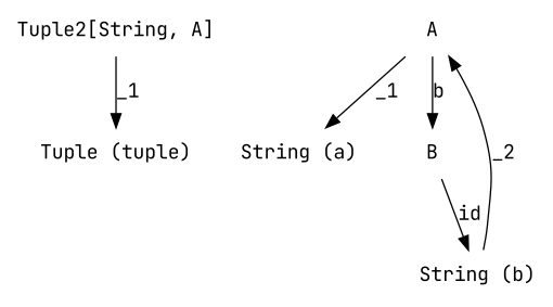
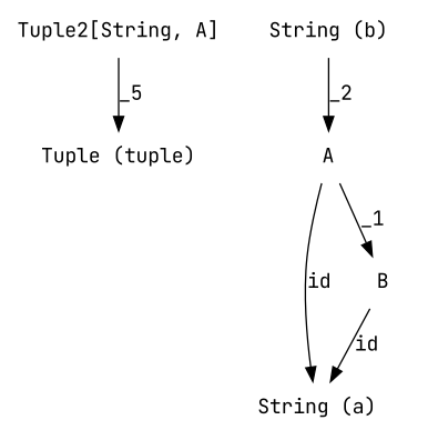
  digraph {
    fontname="JetBrains Mono"
    rankdir=TB
    node [fontname="JetBrains Mono" shape=plaintext]
    edge [fontname="JetBrains Mono"]
    n1 [label="Tuple2[String, A]"]
    n2 [label="Tuple (tuple)"]
    n3 [label=A]
    n4 [label="String (a)"]
    n5 [label=B]
    n6 [label="String (b)"]
-   n1 -> n2 [label=_1]
-   n3 -> n4 [label=_1]
-   n3 -> n5 [label=b]
-   n5 -> n6 [label=id]
+   n1 -> n2 [label=_5]
+   n3 -> n4 [label=id]
+   n3 -> n5 [label=_1]
+   n5 -> n4 [label=id]
    n6 -> n3 [label=_2]
  }
